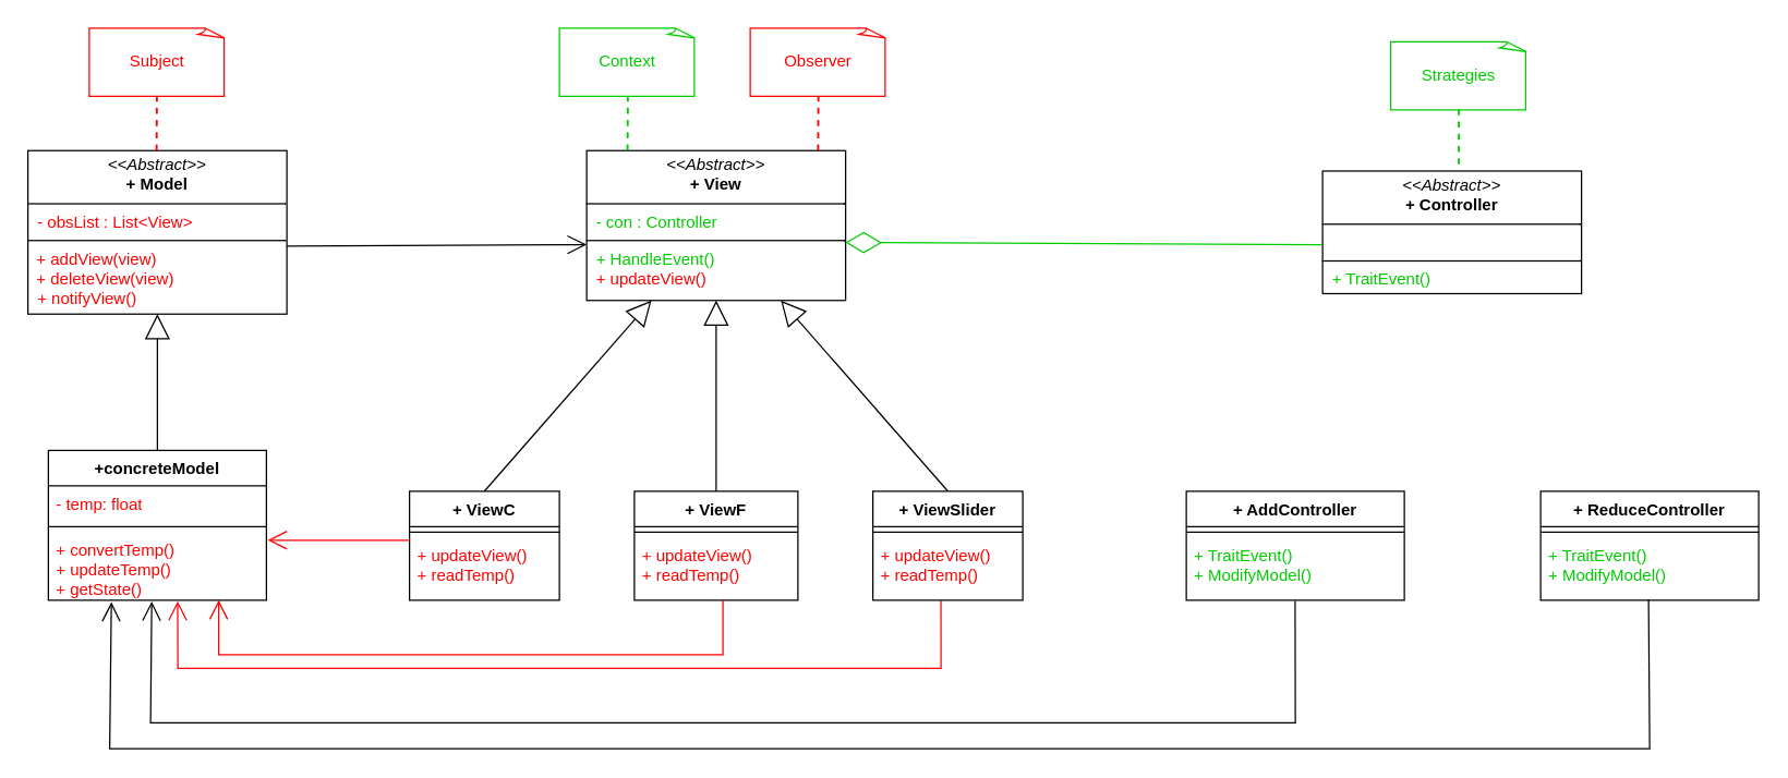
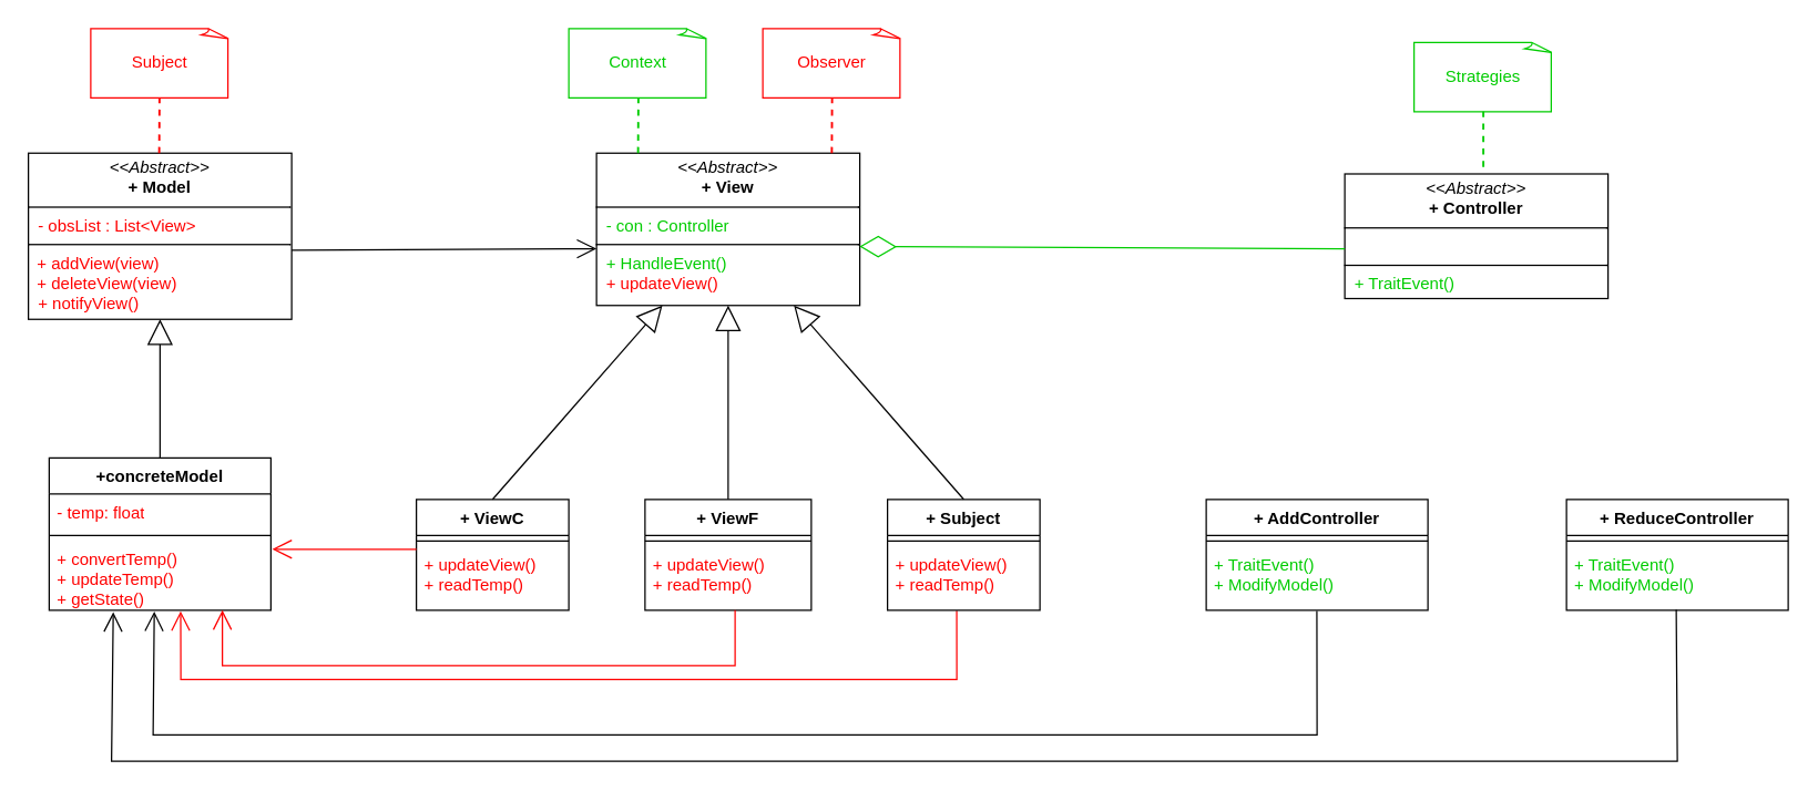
  <mxCell id="0" />
  <mxCell id="1" parent="0" />
  <mxCell id="2" value="&lt;p style=&quot;margin:0px;margin-top:4px;text-align:center;&quot;&gt;&lt;i&gt;&amp;lt;&amp;lt;Abstract&amp;gt;&amp;gt;&lt;/i&gt;&lt;br&gt;&lt;b&gt;+ Controller&lt;/b&gt;&lt;/p&gt;&lt;hr size=&quot;1&quot; style=&quot;border-style:solid;&quot;&gt;&lt;p style=&quot;margin:0px;margin-left:4px;&quot;&gt;&lt;br&gt;&lt;/p&gt;&lt;hr size=&quot;1&quot; style=&quot;border-style:solid;&quot;&gt;&lt;p style=&quot;margin:0px;margin-left:4px;&quot;&gt;&lt;font style=&quot;color: rgb(0, 204, 0);&quot;&gt;&amp;nbsp;+ TraitEvent()&lt;/font&gt;&lt;/p&gt;" style="verticalAlign=top;align=left;overflow=fill;html=1;whiteSpace=wrap;fillColor=none;" vertex="1" parent="1"><mxGeometry x="970" y="125" width="190" height="90" as="geometry" /></mxCell>
  <mxCell id="3" value="+ AddController" style="swimlane;fontStyle=1;align=center;verticalAlign=top;childLayout=stackLayout;horizontal=1;startSize=26;horizontalStack=0;resizeParent=1;resizeParentMax=0;resizeLast=0;collapsible=1;marginBottom=0;whiteSpace=wrap;html=1;fillColor=none;" vertex="1" parent="1"><mxGeometry x="870" y="360" width="160" height="80" as="geometry" /></mxCell>
  <mxCell id="4" value="" style="line;strokeWidth=1;fillColor=none;align=left;verticalAlign=middle;spacingTop=-1;spacingLeft=3;spacingRight=3;rotatable=0;labelPosition=right;points=[];portConstraint=eastwest;strokeColor=inherit;" vertex="1" parent="3"><mxGeometry y="26" width="160" height="8" as="geometry" /></mxCell>
  <mxCell id="5" value="&lt;font style=&quot;color: rgb(0, 204, 0);&quot;&gt;+ TraitEvent()&lt;/font&gt;&lt;div&gt;&lt;font style=&quot;color: rgb(0, 204, 0);&quot;&gt;+ ModifyModel()&lt;/font&gt;&lt;/div&gt;" style="text;strokeColor=none;fillColor=none;align=left;verticalAlign=top;spacingLeft=4;spacingRight=4;overflow=hidden;rotatable=0;points=[[0,0.5],[1,0.5]];portConstraint=eastwest;whiteSpace=wrap;html=1;" vertex="1" parent="3"><mxGeometry y="34" width="160" height="46" as="geometry" /></mxCell>
  <mxCell id="6" value="+ ReduceController" style="swimlane;fontStyle=1;align=center;verticalAlign=top;childLayout=stackLayout;horizontal=1;startSize=26;horizontalStack=0;resizeParent=1;resizeParentMax=0;resizeLast=0;collapsible=1;marginBottom=0;whiteSpace=wrap;html=1;fillColor=none;" vertex="1" parent="1"><mxGeometry x="1130" y="360" width="160" height="80" as="geometry" /></mxCell>
  <mxCell id="7" value="" style="line;strokeWidth=1;fillColor=none;align=left;verticalAlign=middle;spacingTop=-1;spacingLeft=3;spacingRight=3;rotatable=0;labelPosition=right;points=[];portConstraint=eastwest;strokeColor=inherit;" vertex="1" parent="6"><mxGeometry y="26" width="160" height="8" as="geometry" /></mxCell>
  <mxCell id="8" value="&lt;font style=&quot;color: rgb(0, 204, 0);&quot;&gt;+ TraitEvent()&lt;/font&gt;&lt;div&gt;&lt;font style=&quot;color: rgb(0, 204, 0);&quot;&gt;+ ModifyModel()&lt;/font&gt;&lt;/div&gt;" style="text;strokeColor=none;fillColor=none;align=left;verticalAlign=top;spacingLeft=4;spacingRight=4;overflow=hidden;rotatable=0;points=[[0,0.5],[1,0.5]];portConstraint=eastwest;whiteSpace=wrap;html=1;" vertex="1" parent="6"><mxGeometry y="34" width="160" height="46" as="geometry" /></mxCell>
  <mxCell id="9" value="&lt;p style=&quot;margin:0px;margin-top:4px;text-align:center;&quot;&gt;&lt;font style=&quot;color: rgb(0, 0, 0);&quot;&gt;&lt;i style=&quot;&quot;&gt;&amp;lt;&amp;lt;Abstract&amp;gt;&amp;gt;&lt;/i&gt;&lt;br&gt;&lt;b style=&quot;&quot;&gt;+ View&lt;/b&gt;&lt;/font&gt;&lt;/p&gt;&lt;hr size=&quot;1&quot; style=&quot;border-style:solid;&quot;&gt;&lt;p style=&quot;margin:0px;margin-left:4px;&quot;&gt;&lt;font style=&quot;color: rgb(0, 204, 0);&quot;&gt;&amp;nbsp;&lt;font style=&quot;color: rgb(0, 204, 0);&quot;&gt;- con : Controller&lt;/font&gt;&lt;/font&gt;&lt;/p&gt;&lt;hr size=&quot;1&quot; style=&quot;border-style:solid;&quot;&gt;&lt;p style=&quot;margin:0px;margin-left:4px;&quot;&gt;&lt;font style=&quot;color: rgb(0, 204, 0);&quot;&gt;&amp;nbsp;+ HandleEvent()&lt;/font&gt;&lt;/p&gt;&lt;p style=&quot;margin:0px;margin-left:4px;&quot;&gt;&lt;font style=&quot;color: rgb(255, 0, 0);&quot;&gt;&amp;nbsp;+ updateView()&lt;/font&gt;&lt;/p&gt;" style="verticalAlign=top;align=left;overflow=fill;html=1;whiteSpace=wrap;fillColor=none;" vertex="1" parent="1"><mxGeometry x="430" y="110" width="190" height="110" as="geometry" /></mxCell>
  <mxCell id="10" value="+ ViewC" style="swimlane;fontStyle=1;align=center;verticalAlign=top;childLayout=stackLayout;horizontal=1;startSize=26;horizontalStack=0;resizeParent=1;resizeParentMax=0;resizeLast=0;collapsible=1;marginBottom=0;whiteSpace=wrap;html=1;fillColor=none;" vertex="1" parent="1"><mxGeometry x="300" y="360" width="110" height="80" as="geometry" /></mxCell>
  <mxCell id="11" value="" style="line;strokeWidth=1;fillColor=none;align=left;verticalAlign=middle;spacingTop=-1;spacingLeft=3;spacingRight=3;rotatable=0;labelPosition=right;points=[];portConstraint=eastwest;strokeColor=inherit;" vertex="1" parent="10"><mxGeometry y="26" width="110" height="8" as="geometry" /></mxCell>
  <mxCell id="12" value="&lt;font style=&quot;color: rgb(255, 0, 0);&quot;&gt;+ updateView()&lt;/font&gt;&lt;div&gt;&lt;font color=&quot;#ff0000&quot;&gt;+ readTemp()&lt;/font&gt;&lt;/div&gt;" style="text;strokeColor=none;fillColor=none;align=left;verticalAlign=top;spacingLeft=4;spacingRight=4;overflow=hidden;rotatable=0;points=[[0,0.5],[1,0.5]];portConstraint=eastwest;whiteSpace=wrap;html=1;" vertex="1" parent="10"><mxGeometry y="34" width="110" height="46" as="geometry" /></mxCell>
  <mxCell id="13" value="&lt;p style=&quot;margin:0px;margin-top:4px;text-align:center;&quot;&gt;&lt;i&gt;&amp;lt;&amp;lt;Abstract&amp;gt;&amp;gt;&lt;/i&gt;&lt;br&gt;&lt;b&gt;+ Model&lt;/b&gt;&lt;/p&gt;&lt;hr size=&quot;1&quot; style=&quot;border-style:solid;&quot;&gt;&lt;p style=&quot;margin:0px;margin-left:4px;&quot;&gt;&lt;font style=&quot;color: rgb(255, 0, 0);&quot;&gt;&amp;nbsp;- obsList : List&amp;lt;View&amp;gt;&lt;/font&gt;&lt;/p&gt;&lt;hr size=&quot;1&quot; style=&quot;border-style:solid;&quot;&gt;&lt;div&gt;&amp;nbsp; &lt;font style=&quot;color: rgb(255, 0, 0);&quot;&gt;+ addView(view)&lt;/font&gt;&lt;/div&gt;&lt;div&gt;&lt;font style=&quot;color: rgb(255, 0, 0);&quot;&gt;&amp;nbsp; + deleteView(view)&lt;/font&gt;&lt;/div&gt;&lt;p style=&quot;margin:0px;margin-left:4px;&quot;&gt;&lt;font style=&quot;color: rgb(255, 0, 0);&quot;&gt;&amp;nbsp;+ notifyView()&lt;/font&gt;&lt;/p&gt;" style="verticalAlign=top;align=left;overflow=fill;html=1;whiteSpace=wrap;fillColor=none;" vertex="1" parent="1"><mxGeometry x="20" y="110" width="190" height="120" as="geometry" /></mxCell>
  <mxCell id="14" value="&lt;div style=&quot;text-align: start;&quot;&gt;&lt;span style=&quot;background-color: transparent; color: light-dark(rgb(0, 0, 0), rgb(255, 255, 255));&quot;&gt;+concreteModel&lt;/span&gt;&lt;/div&gt;" style="swimlane;fontStyle=1;align=center;verticalAlign=top;childLayout=stackLayout;horizontal=1;startSize=26;horizontalStack=0;resizeParent=1;resizeParentMax=0;resizeLast=0;collapsible=1;marginBottom=0;whiteSpace=wrap;html=1;fillColor=none;" vertex="1" parent="1"><mxGeometry x="35" y="330" width="160" height="110" as="geometry" /></mxCell>
  <mxCell id="15" value="&lt;font style=&quot;color: rgb(255, 0, 0);&quot;&gt;- temp: float&lt;/font&gt;" style="text;strokeColor=none;fillColor=none;align=left;verticalAlign=top;spacingLeft=4;spacingRight=4;overflow=hidden;rotatable=0;points=[[0,0.5],[1,0.5]];portConstraint=eastwest;whiteSpace=wrap;html=1;" vertex="1" parent="14"><mxGeometry y="26" width="160" height="26" as="geometry" /></mxCell>
  <mxCell id="16" value="" style="line;strokeWidth=1;fillColor=none;align=left;verticalAlign=middle;spacingTop=-1;spacingLeft=3;spacingRight=3;rotatable=0;labelPosition=right;points=[];portConstraint=eastwest;strokeColor=inherit;" vertex="1" parent="14"><mxGeometry y="52" width="160" height="8" as="geometry" /></mxCell>
  <mxCell id="17" value="&lt;div&gt;&lt;font style=&quot;color: rgb(255, 0, 0);&quot;&gt;+ convertTemp()&lt;/font&gt;&lt;/div&gt;&lt;font style=&quot;color: rgb(255, 0, 0);&quot;&gt;+ updateTemp()&lt;/font&gt;&lt;div&gt;&lt;font style=&quot;color: rgb(255, 0, 0);&quot;&gt;+ getState()&lt;/font&gt;&lt;/div&gt;" style="text;strokeColor=none;fillColor=none;align=left;verticalAlign=top;spacingLeft=4;spacingRight=4;overflow=hidden;rotatable=0;points=[[0,0.5],[1,0.5]];portConstraint=eastwest;whiteSpace=wrap;html=1;" vertex="1" parent="14"><mxGeometry y="60" width="160" height="50" as="geometry" /></mxCell>
  <mxCell id="18" value="" style="endArrow=block;endFill=0;endSize=16;html=1;rounded=0;exitX=0.5;exitY=0;exitDx=0;exitDy=0;entryX=0.25;entryY=1;entryDx=0;entryDy=0;" edge="1" parent="1" source="10" target="9"><mxGeometry width="160" relative="1" as="geometry"><mxPoint x="372" y="340" as="sourcePoint" /><mxPoint x="460" y="265" as="targetPoint" /></mxGeometry></mxCell>
  <mxCell id="19" value="" style="endArrow=block;endFill=0;endSize=16;html=1;rounded=0;exitX=0.5;exitY=0;exitDx=0;exitDy=0;entryX=0.5;entryY=1;entryDx=0;entryDy=0;" edge="1" parent="1" source="14" target="13"><mxGeometry width="160" relative="1" as="geometry"><mxPoint x="390" y="370" as="sourcePoint" /><mxPoint x="488" y="230" as="targetPoint" /></mxGeometry></mxCell>
  <mxCell id="20" value="" style="endArrow=open;endFill=1;endSize=12;html=1;rounded=0;" edge="1" parent="1"><mxGeometry width="160" relative="1" as="geometry"><mxPoint x="210" y="180" as="sourcePoint" /><mxPoint x="430" y="179" as="targetPoint" /></mxGeometry></mxCell>
  <mxCell id="21" value="" style="endArrow=diamondThin;endFill=0;endSize=24;html=1;rounded=0;entryX=0.999;entryY=0.613;entryDx=0;entryDy=0;entryPerimeter=0;strokeColor=#00CC00;" edge="1" parent="1" target="9"><mxGeometry width="160" relative="1" as="geometry"><mxPoint x="970" y="179" as="sourcePoint" /><mxPoint x="488" y="230" as="targetPoint" /></mxGeometry></mxCell>
  <mxCell id="22" value="" style="endArrow=open;endFill=1;endSize=12;html=1;rounded=0;strokeColor=#FF0000;" edge="1" parent="1"><mxGeometry width="160" relative="1" as="geometry"><mxPoint x="300" y="396" as="sourcePoint" /><mxPoint x="196" y="396" as="targetPoint" /></mxGeometry></mxCell>
  <mxCell id="23" value="" style="endArrow=open;endFill=1;endSize=12;html=1;rounded=0;entryX=0.593;entryY=1.014;entryDx=0;entryDy=0;entryPerimeter=0;strokeColor=#FF0000;exitX=0.454;exitY=1.007;exitDx=0;exitDy=0;exitPerimeter=0;" edge="1" parent="1" source="39" target="17"><mxGeometry width="160" relative="1" as="geometry"><mxPoint x="750" y="480" as="sourcePoint" /><mxPoint x="470" y="479" as="targetPoint" /><Array as="points"><mxPoint x="690" y="490" /><mxPoint x="350" y="490" /><mxPoint x="130" y="490" /></Array></mxGeometry></mxCell>
  <mxCell id="24" value="" style="endArrow=open;endFill=1;endSize=12;html=1;rounded=0;entryX=0.474;entryY=1.019;entryDx=0;entryDy=0;entryPerimeter=0;exitX=0.499;exitY=1.011;exitDx=0;exitDy=0;exitPerimeter=0;" edge="1" parent="1" source="5" target="17"><mxGeometry width="160" relative="1" as="geometry"><mxPoint x="950" y="451" as="sourcePoint" /><mxPoint y="431" as="targetPoint" x="450" /><Array as="points"><mxPoint x="950" y="530" /><mxPoint x="670" y="530" /><mxPoint x="110" y="530" /></Array></mxGeometry></mxCell>
  <mxCell id="25" value="" style="endArrow=open;endFill=1;endSize=12;html=1;rounded=0;entryX=0.289;entryY=1.029;entryDx=0;entryDy=0;entryPerimeter=0;exitX=0.495;exitY=0.993;exitDx=0;exitDy=0;exitPerimeter=0;" edge="1" parent="1" source="8" target="17"><mxGeometry width="160" relative="1" as="geometry"><mxPoint x="1210" y="460" as="sourcePoint" /><mxPoint x="371" y="460" as="targetPoint" /><Array as="points"><mxPoint x="1210" y="549" /><mxPoint x="930" y="549" /><mxPoint x="80" y="549" /></Array></mxGeometry></mxCell>
  <mxCell id="26" value="&lt;font style=&quot;color: rgb(255, 0, 0);&quot;&gt;Observer&lt;/font&gt;" style="whiteSpace=wrap;html=1;shape=mxgraph.basic.document;fillColor=none;strokeColor=#FF0000;" vertex="1" parent="1"><mxGeometry x="550" y="20" width="100" height="50" as="geometry" /></mxCell>
  <mxCell id="27" value="&lt;font color=&quot;#ff0000&quot;&gt;Subject&lt;/font&gt;" style="whiteSpace=wrap;html=1;shape=mxgraph.basic.document;fillColor=none;strokeColor=#FF0000;" vertex="1" parent="1"><mxGeometry x="65" y="20" width="100" height="50" as="geometry" /></mxCell>
  <mxCell id="28" value="&lt;font color=&quot;#00cc00&quot;&gt;Context&lt;/font&gt;" style="whiteSpace=wrap;html=1;shape=mxgraph.basic.document;fillColor=none;strokeColor=#00CC00;" vertex="1" parent="1"><mxGeometry x="410" y="20" width="100" height="50" as="geometry" /></mxCell>
  <mxCell id="29" value="&lt;font color=&quot;#00cc00&quot;&gt;Strategies&lt;/font&gt;" style="whiteSpace=wrap;html=1;shape=mxgraph.basic.document;fillColor=none;strokeColor=#00CC00;" vertex="1" parent="1"><mxGeometry x="1020" y="30" width="100" height="50" as="geometry" /></mxCell>
  <mxCell id="30" value="" style="endArrow=none;html=1;strokeColor=#00CC00;bendable=0;rounded=0;endFill=0;endSize=4;startArrow=none;startFill=0;startSize=4;jumpStyle=none;jumpSize=0;targetPerimeterSpacing=15;dashed=1;strokeWidth=1.5;entryX=0.5;entryY=1;entryDx=0;entryDy=0;entryPerimeter=0;" edge="1" parent="1" target="29"><mxGeometry width="50" height="50" relative="1" as="geometry"><mxPoint x="1070" y="120" as="sourcePoint" /><mxPoint x="1069.78" y="85" as="targetPoint" /></mxGeometry></mxCell>
  <mxCell id="31" value="" style="endArrow=none;html=1;strokeColor=#00CC00;bendable=0;rounded=0;endFill=0;endSize=4;startArrow=none;startFill=0;startSize=4;jumpStyle=none;jumpSize=0;targetPerimeterSpacing=15;dashed=1;strokeWidth=1.5;entryX=0.5;entryY=1;entryDx=0;entryDy=0;entryPerimeter=0;" edge="1" parent="1"><mxGeometry width="50" height="50" relative="1" as="geometry"><mxPoint x="460" y="110" as="sourcePoint" /><mxPoint x="460.22" y="70" as="targetPoint" /></mxGeometry></mxCell>
  <mxCell id="32" value="" style="endArrow=none;html=1;strokeColor=#FF0000;bendable=0;rounded=0;endFill=0;endSize=4;startArrow=none;startFill=0;startSize=4;jumpStyle=none;jumpSize=0;targetPerimeterSpacing=15;dashed=1;strokeWidth=1.5;entryX=0.5;entryY=1;entryDx=0;entryDy=0;entryPerimeter=0;" edge="1" parent="1"><mxGeometry width="50" height="50" relative="1" as="geometry"><mxPoint x="599.8" y="110" as="sourcePoint" /><mxPoint x="600.02" y="70" as="targetPoint" /></mxGeometry></mxCell>
  <mxCell id="33" value="" style="endArrow=none;html=1;strokeColor=#FF0000;bendable=0;rounded=0;endFill=0;endSize=4;startArrow=none;startFill=0;startSize=4;jumpStyle=none;jumpSize=0;targetPerimeterSpacing=15;dashed=1;strokeWidth=1.5;entryX=0.5;entryY=1;entryDx=0;entryDy=0;entryPerimeter=0;" edge="1" parent="1"><mxGeometry width="50" height="50" relative="1" as="geometry"><mxPoint x="114.41" y="110" as="sourcePoint" /><mxPoint x="114.63" y="70" as="targetPoint" /></mxGeometry></mxCell>
  <mxCell id="34" value="+ ViewF" style="swimlane;fontStyle=1;align=center;verticalAlign=top;childLayout=stackLayout;horizontal=1;startSize=26;horizontalStack=0;resizeParent=1;resizeParentMax=0;resizeLast=0;collapsible=1;marginBottom=0;whiteSpace=wrap;html=1;fillColor=none;" vertex="1" parent="1"><mxGeometry x="465" y="360" width="120" height="80" as="geometry" /></mxCell>
  <mxCell id="35" value="" style="line;strokeWidth=1;fillColor=none;align=left;verticalAlign=middle;spacingTop=-1;spacingLeft=3;spacingRight=3;rotatable=0;labelPosition=right;points=[];portConstraint=eastwest;strokeColor=inherit;" vertex="1" parent="34"><mxGeometry y="26" width="120" height="8" as="geometry" /></mxCell>
  <mxCell id="36" value="&lt;font style=&quot;color: rgb(255, 0, 0);&quot;&gt;+ updateView()&lt;/font&gt;&lt;div&gt;&lt;font color=&quot;#ff0000&quot;&gt;+ readTemp()&lt;/font&gt;&lt;/div&gt;" style="text;strokeColor=none;fillColor=none;align=left;verticalAlign=top;spacingLeft=4;spacingRight=4;overflow=hidden;rotatable=0;points=[[0,0.5],[1,0.5]];portConstraint=eastwest;whiteSpace=wrap;html=1;" vertex="1" parent="34"><mxGeometry y="34" width="120" height="46" as="geometry" /></mxCell>
- <mxCell id="37" value="+ ViewSlider" style="swimlane;fontStyle=1;align=center;verticalAlign=top;childLayout=stackLayout;horizontal=1;startSize=26;horizontalStack=0;resizeParent=1;resizeParentMax=0;resizeLast=0;collapsible=1;marginBottom=0;whiteSpace=wrap;html=1;fillColor=none;" vertex="1" parent="1"><mxGeometry x="640" y="360" width="110" height="80" as="geometry" /></mxCell>
+ <mxCell id="37" value="+ Subject" style="swimlane;fontStyle=1;align=center;verticalAlign=top;childLayout=stackLayout;horizontal=1;startSize=26;horizontalStack=0;resizeParent=1;resizeParentMax=0;resizeLast=0;collapsible=1;marginBottom=0;whiteSpace=wrap;html=1;fillColor=none;" vertex="1" parent="1"><mxGeometry x="640" y="360" width="110" height="80" as="geometry" /></mxCell>
  <mxCell id="38" value="" style="line;strokeWidth=1;fillColor=none;align=left;verticalAlign=middle;spacingTop=-1;spacingLeft=3;spacingRight=3;rotatable=0;labelPosition=right;points=[];portConstraint=eastwest;strokeColor=inherit;" vertex="1" parent="37"><mxGeometry y="26" width="110" height="8" as="geometry" /></mxCell>
  <mxCell id="39" value="&lt;font style=&quot;color: rgb(255, 0, 0);&quot;&gt;+ updateView()&lt;/font&gt;&lt;div&gt;&lt;font color=&quot;#ff0000&quot;&gt;+ readTemp()&lt;/font&gt;&lt;/div&gt;" style="text;strokeColor=none;fillColor=none;align=left;verticalAlign=top;spacingLeft=4;spacingRight=4;overflow=hidden;rotatable=0;points=[[0,0.5],[1,0.5]];portConstraint=eastwest;whiteSpace=wrap;html=1;" vertex="1" parent="37"><mxGeometry y="34" width="110" height="46" as="geometry" /></mxCell>
  <mxCell id="40" value="" style="endArrow=block;endFill=0;endSize=16;html=1;rounded=0;exitX=0.5;exitY=0;exitDx=0;exitDy=0;entryX=0.5;entryY=1;entryDx=0;entryDy=0;" edge="1" parent="1" source="34" target="9"><mxGeometry width="160" relative="1" as="geometry"><mxPoint x="365" y="370" as="sourcePoint" /><mxPoint x="488" y="230" as="targetPoint" /></mxGeometry></mxCell>
  <mxCell id="41" value="" style="endArrow=block;endFill=0;endSize=16;html=1;rounded=0;exitX=0.5;exitY=0;exitDx=0;exitDy=0;entryX=0.75;entryY=1;entryDx=0;entryDy=0;" edge="1" parent="1" source="37" target="9"><mxGeometry width="160" relative="1" as="geometry"><mxPoint x="488" y="370" as="sourcePoint" /><mxPoint x="365" y="230" as="targetPoint" /></mxGeometry></mxCell>
  <mxCell id="42" value="" style="endArrow=open;endFill=1;endSize=12;html=1;rounded=0;strokeColor=#FF0000;" edge="1" parent="1"><mxGeometry width="160" relative="1" as="geometry"><mxPoint x="530" y="440" as="sourcePoint" /><mxPoint x="160" y="440" as="targetPoint" /><Array as="points"><mxPoint x="530" y="480" /><mxPoint x="190" y="480" /><mxPoint x="160" y="480" /></Array></mxGeometry></mxCell>
